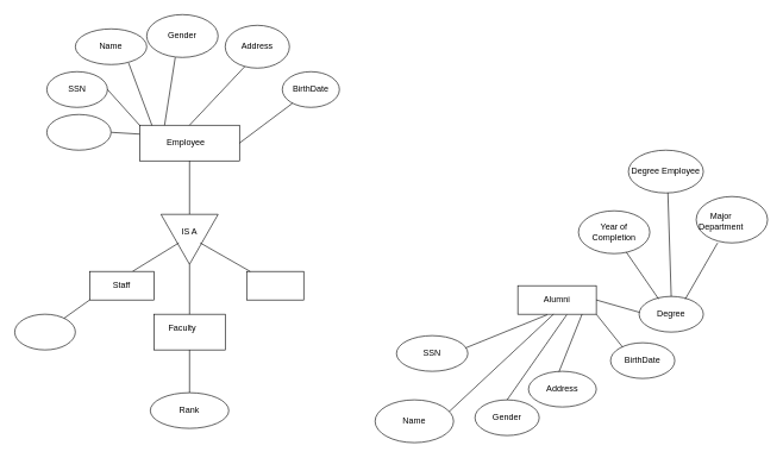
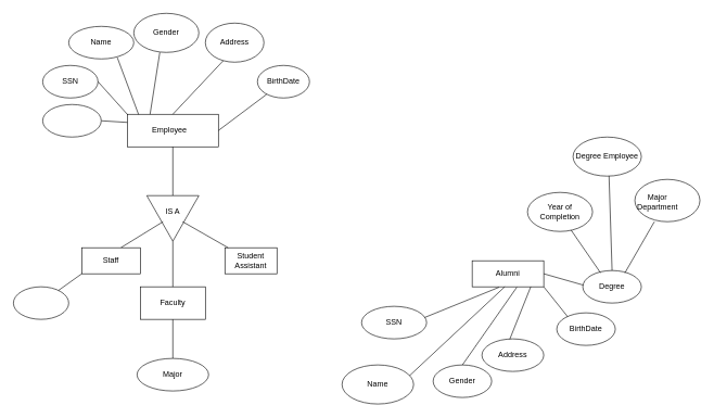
  <mxCell id="0" />
  <mxCell id="1" parent="0" />
  <mxCell id="2" value="SSN" style="ellipse;whiteSpace=wrap;html=1;" parent="1" vertex="1"><mxGeometry y="100" width="85" height="50" as="geometry" x="65" /></mxCell>
  <mxCell id="3" value="" style="rounded=0;whiteSpace=wrap;html=1;" parent="1" vertex="1"><mxGeometry x="195" y="175" width="140" height="50" as="geometry" /></mxCell>
  <mxCell id="4" value="Employee" style="text;html=1;strokeColor=none;fillColor=none;align=center;verticalAlign=middle;whiteSpace=wrap;rounded=0;" parent="1" vertex="1"><mxGeometry x="225" y="180" width="70" height="40" as="geometry" /></mxCell>
  <mxCell id="5" value="" style="endArrow=none;html=1;rounded=0;exitX=0;exitY=0.25;exitDx=0;exitDy=0;entryX=1;entryY=0.5;entryDx=0;entryDy=0;" parent="1" source="3" target="10" edge="1"><mxGeometry width="50" height="50" relative="1" as="geometry"><mxPoint x="205" y="170" as="sourcePoint" /><mxPoint x="175" y="100" as="targetPoint" /></mxGeometry></mxCell>
  <mxCell id="6" value="" style="endArrow=none;html=1;rounded=0;exitX=0;exitY=0;exitDx=0;exitDy=0;entryX=1;entryY=0.5;entryDx=0;entryDy=0;" parent="1" source="3" target="2" edge="1"><mxGeometry width="50" height="50" relative="1" as="geometry"><mxPoint x="219" y="186" as="sourcePoint" /><mxPoint x="185" y="110" as="targetPoint" /></mxGeometry></mxCell>
  <mxCell id="7" value="" style="endArrow=none;html=1;rounded=0;entryX=0.747;entryY=0.96;entryDx=0;entryDy=0;entryPerimeter=0;exitX=0.124;exitY=0.007;exitDx=0;exitDy=0;exitPerimeter=0;" parent="1" source="3" target="11" edge="1"><mxGeometry width="50" height="50" relative="1" as="geometry"><mxPoint x="215" y="170" as="sourcePoint" /><mxPoint x="195" y="120" as="targetPoint" /></mxGeometry></mxCell>
  <mxCell id="8" value="" style="endArrow=none;html=1;rounded=0;exitX=0.25;exitY=0;exitDx=0;exitDy=0;" parent="1" source="3" edge="1"><mxGeometry width="50" height="50" relative="1" as="geometry"><mxPoint x="305" y="150" as="sourcePoint" /><mxPoint x="245" y="80" as="targetPoint" /></mxGeometry></mxCell>
  <mxCell id="9" value="" style="endArrow=none;html=1;rounded=0;exitX=0.5;exitY=0;exitDx=0;exitDy=0;" parent="1" source="3" edge="1"><mxGeometry width="50" height="50" relative="1" as="geometry"><mxPoint x="259" y="226" as="sourcePoint" /><mxPoint x="345" y="90" as="targetPoint" /></mxGeometry></mxCell>
  <mxCell id="10" value="" style="ellipse;whiteSpace=wrap;html=1;" parent="1" vertex="1"><mxGeometry y="160" width="90" height="50" as="geometry" x="65" /></mxCell>
  <mxCell id="11" value="" style="ellipse;whiteSpace=wrap;html=1;" parent="1" vertex="1"><mxGeometry x="105" y="40" width="100" height="50" as="geometry" /></mxCell>
  <mxCell id="12" value="" style="ellipse;whiteSpace=wrap;html=1;" parent="1" vertex="1"><mxGeometry x="205" y="20" width="100" height="60" as="geometry" /></mxCell>
  <mxCell id="13" value="" style="ellipse;whiteSpace=wrap;html=1;" parent="1" vertex="1"><mxGeometry x="315" y="35" width="90" height="60" as="geometry" /></mxCell>
  <mxCell id="14" value="" style="endArrow=none;html=1;rounded=0;exitX=1;exitY=0.5;exitDx=0;exitDy=0;" parent="1" source="3" target="15" edge="1"><mxGeometry width="50" height="50" relative="1" as="geometry"><mxPoint x="465" y="180" as="sourcePoint" /><mxPoint x="415" y="140" as="targetPoint" /></mxGeometry></mxCell>
  <mxCell id="15" value="" style="ellipse;whiteSpace=wrap;html=1;" parent="1" vertex="1"><mxGeometry x="395" y="100" width="80" height="50" as="geometry" /></mxCell>
  <mxCell id="16" value="Name" style="text;html=1;strokeColor=none;fillColor=none;align=center;verticalAlign=middle;whiteSpace=wrap;rounded=0;" parent="1" vertex="1"><mxGeometry x="125" y="50" width="60" height="30" as="geometry" /></mxCell>
  <mxCell id="17" value="Gender" style="text;html=1;strokeColor=none;fillColor=none;align=center;verticalAlign=middle;whiteSpace=wrap;rounded=0;" parent="1" vertex="1"><mxGeometry x="225" y="35" width="60" height="30" as="geometry" /></mxCell>
  <mxCell id="18" value="Address" style="text;html=1;strokeColor=none;fillColor=none;align=center;verticalAlign=middle;whiteSpace=wrap;rounded=0;" parent="1" vertex="1"><mxGeometry x="330" y="50" width="60" height="30" as="geometry" /></mxCell>
  <mxCell id="19" value="BirthDate" style="text;html=1;strokeColor=none;fillColor=none;align=center;verticalAlign=middle;whiteSpace=wrap;rounded=0;" parent="1" vertex="1"><mxGeometry x="405" y="110" width="60" height="30" as="geometry" /></mxCell>
  <mxCell id="20" value="" style="endArrow=none;html=1;rounded=0;entryX=0.5;entryY=1;entryDx=0;entryDy=0;" parent="1" target="3" edge="1"><mxGeometry width="50" height="50" relative="1" as="geometry"><mxPoint x="265" y="300" as="sourcePoint" /><mxPoint x="515" y="330" as="targetPoint" /></mxGeometry></mxCell>
  <mxCell id="21" value="" style="triangle;whiteSpace=wrap;html=1;direction=south;" parent="1" vertex="1"><mxGeometry x="225" y="300" width="80" height="70" as="geometry" /></mxCell>
  <mxCell id="22" value="IS A" style="text;html=1;strokeColor=none;fillColor=none;align=center;verticalAlign=middle;whiteSpace=wrap;rounded=0;" parent="1" vertex="1"><mxGeometry x="235" y="310" width="60" height="30" as="geometry" /></mxCell>
  <mxCell id="23" value="" style="endArrow=none;html=1;rounded=0;entryX=0.25;entryY=1;entryDx=0;entryDy=0;" parent="1" target="22" edge="1"><mxGeometry width="50" height="50" relative="1" as="geometry"><mxPoint x="185" y="380" as="sourcePoint" /><mxPoint x="515" y="330" as="targetPoint" /></mxGeometry></mxCell>
  <mxCell id="24" value="" style="rounded=0;whiteSpace=wrap;html=1;" parent="1" vertex="1"><mxGeometry x="125" y="380" width="90" height="40" as="geometry" /></mxCell>
  <mxCell id="25" value="" style="rounded=0;whiteSpace=wrap;html=1;" parent="1" vertex="1"><mxGeometry x="215" y="440" width="100" height="50" as="geometry" /></mxCell>
  <mxCell id="26" value="" style="rounded=0;whiteSpace=wrap;html=1;" parent="1" vertex="1"><mxGeometry x="345" y="380" width="80" height="40" as="geometry" /></mxCell>
  <mxCell id="27" value="" style="endArrow=none;html=1;rounded=0;entryX=0.75;entryY=1;entryDx=0;entryDy=0;" parent="1" source="26" target="22" edge="1"><mxGeometry width="50" height="50" relative="1" as="geometry"><mxPoint x="195" y="390" as="sourcePoint" /><mxPoint x="260" y="350" as="targetPoint" /></mxGeometry></mxCell>
  <mxCell id="28" value="" style="endArrow=none;html=1;rounded=0;entryX=1;entryY=0.5;entryDx=0;entryDy=0;exitX=0.5;exitY=0;exitDx=0;exitDy=0;" parent="1" source="25" target="21" edge="1"><mxGeometry width="50" height="50" relative="1" as="geometry"><mxPoint x="205" y="400" as="sourcePoint" /><mxPoint x="270" y="360" as="targetPoint" /></mxGeometry></mxCell>
  <mxCell id="29" value="Staff" style="text;html=1;strokeColor=none;fillColor=none;align=center;verticalAlign=middle;whiteSpace=wrap;rounded=0;" parent="1" vertex="1"><mxGeometry x="140" y="385" width="60" height="30" as="geometry" /></mxCell>
- <mxCell id="30" value="Faculty" style="text;html=1;strokeColor=none;fillColor=none;align=center;verticalAlign=middle;whiteSpace=wrap;rounded=0;" parent="1" vertex="1"><mxGeometry x="225" y="445" width="60" height="30" as="geometry" /></mxCell>
+ <mxCell id="30" value="Faculty" style="text;html=1;strokeColor=none;fillColor=none;align=center;verticalAlign=middle;whiteSpace=wrap;rounded=0;" parent="1" vertex="1"><mxGeometry x="235" y="450" width="60" height="30" as="geometry" /></mxCell>
+ <mxCell id="31" value="Student Assistant" style="text;html=1;strokeColor=none;fillColor=none;align=center;verticalAlign=middle;whiteSpace=wrap;rounded=0;" parent="1" vertex="1"><mxGeometry x="355" y="385" width="60" height="30" as="geometry" /></mxCell>
  <mxCell id="32" value="" style="endArrow=none;html=1;rounded=0;entryX=0.5;entryY=1;entryDx=0;entryDy=0;" parent="1" target="25" edge="1"><mxGeometry width="50" height="50" relative="1" as="geometry"><mxPoint x="265" y="550" as="sourcePoint" /><mxPoint x="515" y="320" as="targetPoint" /></mxGeometry></mxCell>
  <mxCell id="33" value="" style="ellipse;whiteSpace=wrap;html=1;" parent="1" vertex="1"><mxGeometry x="210" y="550" width="110" height="50" as="geometry" /></mxCell>
- <mxCell id="34" value="Rank" style="text;html=1;strokeColor=none;fillColor=none;align=center;verticalAlign=middle;whiteSpace=wrap;rounded=0;" parent="1" vertex="1"><mxGeometry x="235" y="560" width="60" height="30" as="geometry" /></mxCell>
+ <mxCell id="34" value="Major" style="text;html=1;strokeColor=none;fillColor=none;align=center;verticalAlign=middle;whiteSpace=wrap;rounded=0;" parent="1" vertex="1"><mxGeometry x="235" y="560" width="60" height="30" as="geometry" /></mxCell>
  <mxCell id="35" value="" style="ellipse;whiteSpace=wrap;html=1;" parent="1" vertex="1"><mxGeometry x="20" y="440" width="85" height="50" as="geometry" /></mxCell>
  <mxCell id="36" value="" style="endArrow=none;html=1;rounded=0;entryX=0;entryY=1;entryDx=0;entryDy=0;" parent="1" source="35" target="24" edge="1"><mxGeometry width="50" height="50" relative="1" as="geometry"><mxPoint x="465" y="570" as="sourcePoint" /><mxPoint x="515" y="520" as="targetPoint" /></mxGeometry></mxCell>
  <mxCell id="37" value="" style="rounded=0;whiteSpace=wrap;html=1;" parent="1" vertex="1"><mxGeometry x="725" y="400" width="110" height="40" as="geometry" /></mxCell>
  <mxCell id="38" value="Alumni" style="text;html=1;strokeColor=none;fillColor=none;align=center;verticalAlign=middle;whiteSpace=wrap;rounded=0;" parent="1" vertex="1"><mxGeometry x="750" y="405" width="60" height="30" as="geometry" /></mxCell>
  <mxCell id="39" value="" style="endArrow=none;html=1;rounded=0;entryX=0.376;entryY=1.017;entryDx=0;entryDy=0;entryPerimeter=0;" parent="1" target="37" edge="1"><mxGeometry width="50" height="50" relative="1" as="geometry"><mxPoint x="645" y="490" as="sourcePoint" /><mxPoint x="515" y="420" as="targetPoint" /></mxGeometry></mxCell>
  <mxCell id="40" value="" style="ellipse;whiteSpace=wrap;html=1;" parent="1" vertex="1"><mxGeometry x="555" y="470" width="100" height="50" as="geometry" /></mxCell>
  <mxCell id="41" value="SSN" style="text;html=1;strokeColor=none;fillColor=none;align=center;verticalAlign=middle;whiteSpace=wrap;rounded=0;" parent="1" vertex="1"><mxGeometry x="575" y="480" width="60" height="30" as="geometry" /></mxCell>
  <mxCell id="42" value="" style="endArrow=none;html=1;rounded=0;entryX=0.455;entryY=1;entryDx=0;entryDy=0;entryPerimeter=0;" parent="1" target="37" edge="1"><mxGeometry width="50" height="50" relative="1" as="geometry"><mxPoint x="625" y="580" as="sourcePoint" /><mxPoint x="515" y="420" as="targetPoint" /></mxGeometry></mxCell>
  <mxCell id="43" value="" style="ellipse;whiteSpace=wrap;html=1;" parent="1" vertex="1"><mxGeometry x="525" y="560" width="110" height="60" as="geometry" /></mxCell>
  <mxCell id="44" value="Name" style="text;html=1;strokeColor=none;fillColor=none;align=center;verticalAlign=middle;whiteSpace=wrap;rounded=0;" parent="1" vertex="1"><mxGeometry x="550" y="575" width="60" height="30" as="geometry" /></mxCell>
  <mxCell id="45" value="" style="ellipse;whiteSpace=wrap;html=1;" parent="1" vertex="1"><mxGeometry x="665" y="560" width="90" height="50" as="geometry" /></mxCell>
  <mxCell id="46" value="" style="endArrow=none;html=1;rounded=0;entryX=0.624;entryY=1.017;entryDx=0;entryDy=0;entryPerimeter=0;exitX=0.5;exitY=0;exitDx=0;exitDy=0;" parent="1" source="45" target="37" edge="1"><mxGeometry width="50" height="50" relative="1" as="geometry"><mxPoint x="465" y="470" as="sourcePoint" /><mxPoint x="515" y="420" as="targetPoint" /></mxGeometry></mxCell>
  <mxCell id="47" value="Gender" style="text;html=1;strokeColor=none;fillColor=none;align=center;verticalAlign=middle;whiteSpace=wrap;rounded=0;" parent="1" vertex="1"><mxGeometry x="680" y="570" width="60" height="30" as="geometry" /></mxCell>
  <mxCell id="48" value="" style="endArrow=none;html=1;rounded=0;" parent="1" edge="1"><mxGeometry width="50" height="50" relative="1" as="geometry"><mxPoint x="775" y="540" as="sourcePoint" /><mxPoint x="815" y="440" as="targetPoint" /></mxGeometry></mxCell>
  <mxCell id="49" value="Address" style="ellipse;whiteSpace=wrap;html=1;" parent="1" vertex="1"><mxGeometry x="740" y="520" width="95" height="50" as="geometry" /></mxCell>
  <mxCell id="50" value="" style="endArrow=none;html=1;rounded=0;entryX=1;entryY=1;entryDx=0;entryDy=0;" parent="1" target="37" edge="1"><mxGeometry width="50" height="50" relative="1" as="geometry"><mxPoint x="875" y="490" as="sourcePoint" /><mxPoint x="515" y="420" as="targetPoint" /></mxGeometry></mxCell>
  <mxCell id="51" value="" style="ellipse;whiteSpace=wrap;html=1;" parent="1" vertex="1"><mxGeometry x="855" y="480" width="90" height="50" as="geometry" /></mxCell>
  <mxCell id="52" value="BirthDate" style="text;html=1;strokeColor=none;fillColor=none;align=center;verticalAlign=middle;whiteSpace=wrap;rounded=0;" parent="1" vertex="1"><mxGeometry x="870" y="490" width="60" height="30" as="geometry" /></mxCell>
  <mxCell id="53" value="" style="endArrow=none;html=1;rounded=0;entryX=1;entryY=0.5;entryDx=0;entryDy=0;" parent="1" target="37" edge="1"><mxGeometry width="50" height="50" relative="1" as="geometry"><mxPoint x="905" y="440" as="sourcePoint" /><mxPoint x="515" y="320" as="targetPoint" /></mxGeometry></mxCell>
  <mxCell id="54" value="" style="ellipse;whiteSpace=wrap;html=1;" parent="1" vertex="1"><mxGeometry x="895" y="415" width="90" height="50" as="geometry" /></mxCell>
  <mxCell id="55" value="Degree" style="text;html=1;strokeColor=none;fillColor=none;align=center;verticalAlign=middle;whiteSpace=wrap;rounded=0;" parent="1" vertex="1"><mxGeometry x="910" y="425" width="60" height="30" as="geometry" /></mxCell>
  <mxCell id="56" value="" style="endArrow=none;html=1;rounded=0;entryX=0.304;entryY=0.073;entryDx=0;entryDy=0;entryPerimeter=0;" parent="1" target="54" edge="1"><mxGeometry width="50" height="50" relative="1" as="geometry"><mxPoint x="875" y="350" as="sourcePoint" /><mxPoint x="515" y="320" as="targetPoint" /></mxGeometry></mxCell>
  <mxCell id="57" value="Year of Completion" style="ellipse;whiteSpace=wrap;html=1;" parent="1" vertex="1"><mxGeometry x="810" y="295" width="100" height="60" as="geometry" /></mxCell>
  <mxCell id="58" value="" style="endArrow=none;html=1;rounded=0;entryX=0.5;entryY=0;entryDx=0;entryDy=0;" parent="1" target="54" edge="1"><mxGeometry width="50" height="50" relative="1" as="geometry"><mxPoint x="935" y="260" as="sourcePoint" /><mxPoint x="685" y="310" as="targetPoint" /></mxGeometry></mxCell>
  <mxCell id="59" value="Degree Employee" style="ellipse;whiteSpace=wrap;html=1;" parent="1" vertex="1"><mxGeometry x="880" y="210" width="105" height="60" as="geometry" /></mxCell>
  <mxCell id="60" value="" style="endArrow=none;html=1;rounded=0;entryX=0.719;entryY=0.073;entryDx=0;entryDy=0;entryPerimeter=0;" parent="1" target="54" edge="1"><mxGeometry width="50" height="50" relative="1" as="geometry"><mxPoint x="1005" y="340" as="sourcePoint" /><mxPoint x="685" y="310" as="targetPoint" /></mxGeometry></mxCell>
  <mxCell id="61" value="" style="ellipse;whiteSpace=wrap;html=1;" parent="1" vertex="1"><mxGeometry x="975" y="275" width="100" height="65" as="geometry" /></mxCell>
  <mxCell id="62" value="Major Department" style="text;html=1;strokeColor=none;fillColor=none;align=center;verticalAlign=middle;whiteSpace=wrap;rounded=0;" parent="1" vertex="1"><mxGeometry x="980" y="295" width="60" height="30" as="geometry" /></mxCell>
